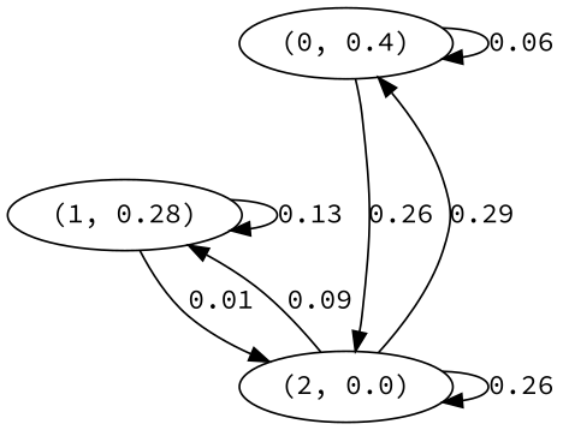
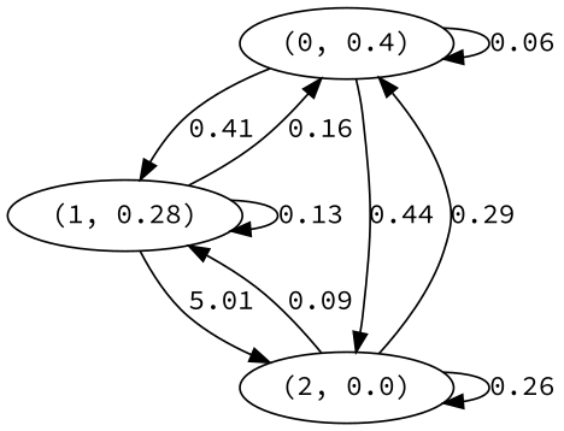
  digraph {
    fontname="Source Code Pro"
    node [fontname="Source Code Pro"]
    edge [fontname="Source Code Pro"]
    n1 [label="(0, 0.4)"]
    n2 [label="(1, 0.28)"]
    n3 [label="(2, 0.0)"]
    n1 -> n1 [label=0.06]
-   n1 -> n3 [label=0.26]
+   n1 -> n2 [label=0.41]
+   n1 -> n3 [label=0.44]
+   n2 -> n1 [label=0.16]
    n2 -> n2 [label=0.13]
-   n2 -> n3 [label=0.01]
+   n2 -> n3 [label=5.01]
    n3 -> n1 [label=0.29]
    n3 -> n2 [label=0.09]
    n3 -> n3 [label=0.26]
  }
